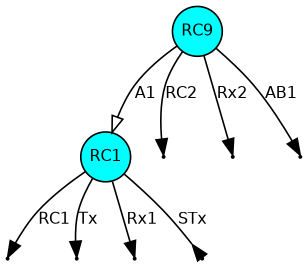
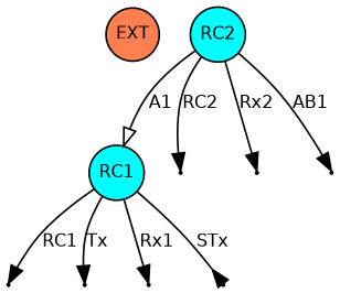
  digraph {
    rankdir=TB
    node [fillcolor=black fontname=Helvetica fontsize=10 margin=0.01 regular=1 shape=point style=filled]
    edge [arrowhead=normal fontname=Helvetica fontsize=10 forcelabels=true]
+   EXT [fillcolor=coral height=0.1 shape=circle width=0.1]
    RC1 [fillcolor=cyan height=0.1 shape=circle width=0.1 regular=""]
    REF1 [height=0.02 width=0.02]
    REF3 [height=0.02 width=0.02]
    REF4 [height=0.02 width=0.02]
    REF6 [height=0.02 width=0.02]
-   RC2 [fillcolor=cyan height=0.1 shape=circle width=0.1 label=RC9 regular=""]
+   RC2 [fillcolor=cyan height=0.1 shape=circle width=0.1 regular=""]
    REF2 [height=0.02 width=0.02]
    REF5 [height=0.02 width=0.02]
    REF7 [height=0.02 width=0.02]
    RC1 -> REF1 [label=RC1]
    RC1 -> REF3 [label=Tx]
    RC1 -> REF4 [label=Rx1]
    RC1 -> REF6 [arrowhead=inv label=STx]
    RC2 -> RC1 [arrowhead=empty label=A1]
    RC2 -> REF2 [label=RC2]
    RC2 -> REF5 [label=Rx2]
    RC2 -> REF7 [label=AB1]
  }
